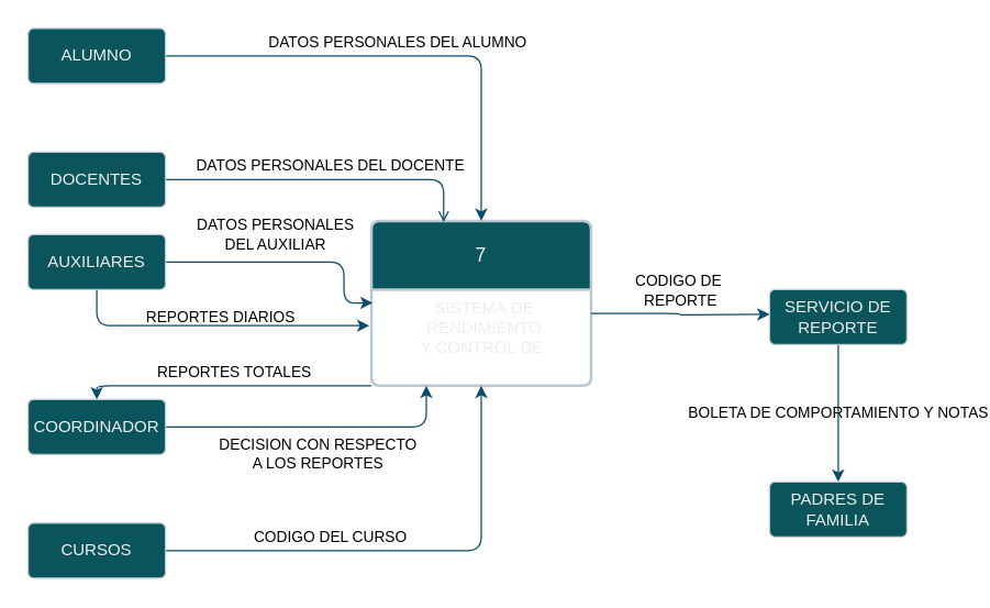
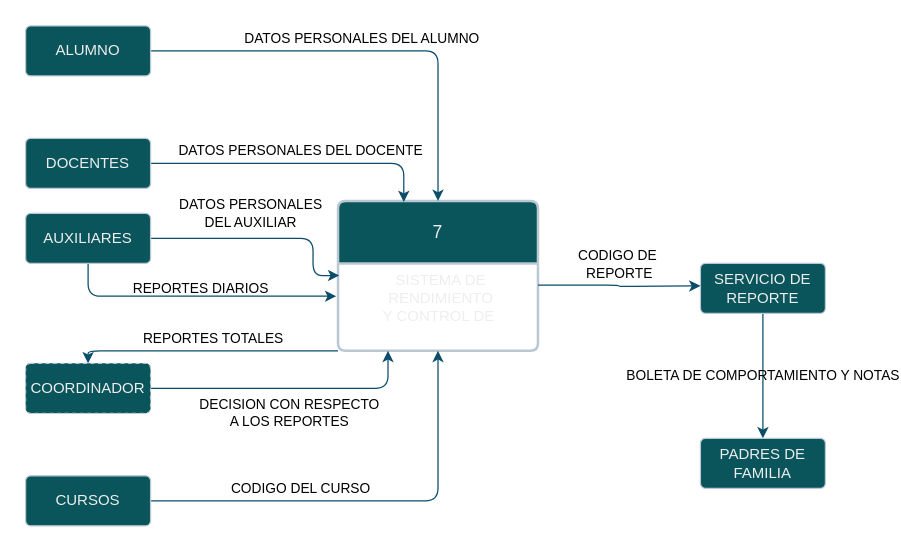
  <mxCell id="0" />
  <mxCell id="1" parent="0" />
  <mxCell id="2" style="edgeStyle=orthogonalEdgeStyle;rounded=1;orthogonalLoop=1;jettySize=auto;html=1;exitX=0.75;exitY=0;exitDx=0;exitDy=0;labelBackgroundColor=none;strokeColor=#0B4D6A;fontColor=default;" edge="1" parent="1" source="4" target="3"><mxGeometry relative="1" as="geometry" /></mxCell>
  <mxCell id="3" value="7" style="swimlane;childLayout=stackLayout;horizontal=1;startSize=50;horizontalStack=0;rounded=1;fontSize=14;fontStyle=0;strokeWidth=2;resizeParent=0;resizeLast=1;shadow=0;dashed=0;align=center;arcSize=4;whiteSpace=wrap;html=1;labelBackgroundColor=none;fillColor=#09555B;strokeColor=#BAC8D3;fontColor=#EEEEEE;" vertex="1" parent="1"><mxGeometry x="270" y="160" width="160" height="120" as="geometry" /></mxCell>
  <mxCell id="4" value="SISTEMA DE&lt;br&gt;&lt;div style=&quot;&quot;&gt;&lt;span style=&quot;background-color: initial;&quot;&gt;RENDIMIENTO&lt;/span&gt;&lt;/div&gt;Y CONTROL DE&amp;nbsp;" style="align=center;strokeColor=none;fillColor=none;spacingLeft=4;fontSize=12;verticalAlign=top;resizable=0;rotatable=0;part=1;html=1;labelBackgroundColor=none;fontColor=#EEEEEE;rounded=1;" vertex="1" parent="3"><mxGeometry y="50" width="160" height="70" as="geometry" /></mxCell>
  <mxCell id="5" value="DATOS PERSONALES DEL ALUMNO" style="edgeStyle=orthogonalEdgeStyle;rounded=1;orthogonalLoop=1;jettySize=auto;html=1;exitX=1;exitY=0.5;exitDx=0;exitDy=0;entryX=0.5;entryY=0;entryDx=0;entryDy=0;labelBackgroundColor=none;strokeColor=#0B4D6A;fontColor=default;" edge="1" parent="1" source="6" target="3"><mxGeometry x="-0.029" y="10" relative="1" as="geometry"><mxPoint x="-1" as="offset" /></mxGeometry></mxCell>
  <mxCell id="6" value="ALUMNO" style="rounded=1;arcSize=10;whiteSpace=wrap;html=1;align=center;labelBackgroundColor=none;fillColor=#09555B;strokeColor=#BAC8D3;fontColor=#EEEEEE;" vertex="1" parent="1"><mxGeometry x="20" y="20" width="100" height="40" as="geometry" /></mxCell>
- <mxCell id="7" value="DATOS PERSONALES DEL DOCENTE" style="edgeStyle=orthogonalEdgeStyle;rounded=1;orthogonalLoop=1;jettySize=auto;html=1;exitX=1;exitY=0.5;exitDx=0;exitDy=0;entryX=0.329;entryY=0.008;entryDx=0;entryDy=0;entryPerimeter=0;labelBackgroundColor=none;strokeColor=#0B4D6A;fontColor=default;endArrow=open;" edge="1" parent="1" source="8" target="3"><mxGeometry x="0.027" y="10" relative="1" as="geometry"><mxPoint as="offset" /></mxGeometry></mxCell>
+ <mxCell id="7" value="DATOS PERSONALES DEL DOCENTE" style="edgeStyle=orthogonalEdgeStyle;rounded=1;orthogonalLoop=1;jettySize=auto;html=1;exitX=1;exitY=0.5;exitDx=0;exitDy=0;entryX=0.329;entryY=0.008;entryDx=0;entryDy=0;entryPerimeter=0;labelBackgroundColor=none;strokeColor=#0B4D6A;fontColor=default;" edge="1" parent="1" source="8" target="3"><mxGeometry x="0.027" y="10" relative="1" as="geometry"><mxPoint as="offset" /></mxGeometry></mxCell>
  <mxCell id="8" value="DOCENTES" style="rounded=1;arcSize=10;whiteSpace=wrap;html=1;align=center;labelBackgroundColor=none;fillColor=#09555B;strokeColor=#BAC8D3;fontColor=#EEEEEE;" vertex="1" parent="1"><mxGeometry x="20" y="110" width="100" height="40" as="geometry" /></mxCell>
  <mxCell id="9" value="DATOS PERSONALES&lt;br&gt;DEL AUXILIAR" style="edgeStyle=orthogonalEdgeStyle;rounded=1;orthogonalLoop=1;jettySize=auto;html=1;exitX=1;exitY=0.5;exitDx=0;exitDy=0;entryX=0.006;entryY=0.139;entryDx=0;entryDy=0;entryPerimeter=0;labelBackgroundColor=none;strokeColor=#0B4D6A;fontColor=default;" edge="1" parent="1" source="11" target="4"><mxGeometry x="-0.115" y="20" relative="1" as="geometry"><Array as="points"><mxPoint x="250" y="190" /><mxPoint x="250" y="220" /></Array><mxPoint as="offset" /></mxGeometry></mxCell>
  <mxCell id="10" value="REPORTES DIARIOS" style="edgeStyle=orthogonalEdgeStyle;rounded=1;orthogonalLoop=1;jettySize=auto;html=1;exitX=0.5;exitY=1;exitDx=0;exitDy=0;entryX=-0.009;entryY=0.375;entryDx=0;entryDy=0;entryPerimeter=0;labelBackgroundColor=none;strokeColor=#0B4D6A;fontColor=default;" edge="1" parent="1" source="11" target="4"><mxGeometry x="0.034" y="6" relative="1" as="geometry"><mxPoint as="offset" /></mxGeometry></mxCell>
  <mxCell id="11" value="AUXILIARES" style="rounded=1;arcSize=10;whiteSpace=wrap;html=1;align=center;labelBackgroundColor=none;fillColor=#09555B;strokeColor=#BAC8D3;fontColor=#EEEEEE;" vertex="1" parent="1"><mxGeometry x="20" y="170" width="100" height="40" as="geometry" /></mxCell>
  <mxCell id="12" value="CODIGO DEL CURSO" style="edgeStyle=orthogonalEdgeStyle;rounded=1;orthogonalLoop=1;jettySize=auto;html=1;exitX=1;exitY=0.5;exitDx=0;exitDy=0;entryX=0.5;entryY=1;entryDx=0;entryDy=0;labelBackgroundColor=none;strokeColor=#0B4D6A;fontColor=default;" edge="1" parent="1" source="13" target="4"><mxGeometry x="-0.314" y="10" relative="1" as="geometry"><mxPoint as="offset" /></mxGeometry></mxCell>
  <mxCell id="13" value="CURSOS" style="rounded=1;arcSize=10;whiteSpace=wrap;html=1;align=center;labelBackgroundColor=none;fillColor=#09555B;strokeColor=#BAC8D3;fontColor=#EEEEEE;" vertex="1" parent="1"><mxGeometry x="20" y="380" width="100" height="40" as="geometry" /></mxCell>
  <mxCell id="14" value="DECISION CON RESPECTO&lt;br&gt;A LOS REPORTES" style="edgeStyle=orthogonalEdgeStyle;rounded=1;orthogonalLoop=1;jettySize=auto;html=1;exitX=1;exitY=0.5;exitDx=0;exitDy=0;entryX=0.25;entryY=1;entryDx=0;entryDy=0;labelBackgroundColor=none;strokeColor=#0B4D6A;fontColor=default;" edge="1" parent="1" source="15" target="4"><mxGeometry x="-0.0" y="-20" relative="1" as="geometry"><mxPoint x="1" as="offset" /></mxGeometry></mxCell>
- <mxCell id="15" value="COORDINADOR" style="rounded=1;arcSize=10;whiteSpace=wrap;html=1;align=center;labelBackgroundColor=none;fillColor=#09555B;strokeColor=#BAC8D3;fontColor=#EEEEEE;" vertex="1" parent="1"><mxGeometry x="20" y="290" width="100" height="40" as="geometry" /></mxCell>
+ <mxCell id="15" value="COORDINADOR" style="rounded=1;arcSize=10;whiteSpace=wrap;html=1;align=center;labelBackgroundColor=none;fillColor=#09555B;strokeColor=#BAC8D3;fontColor=#EEEEEE;dashed=1;" vertex="1" parent="1"><mxGeometry x="20" y="290" width="100" height="40" as="geometry" /></mxCell>
  <mxCell id="16" value="REPORTES TOTALES" style="edgeStyle=orthogonalEdgeStyle;rounded=1;orthogonalLoop=1;jettySize=auto;html=1;exitX=0;exitY=1;exitDx=0;exitDy=0;entryX=0.5;entryY=0;entryDx=0;entryDy=0;labelBackgroundColor=none;strokeColor=#0B4D6A;fontColor=default;" edge="1" parent="1" source="4" target="15"><mxGeometry x="-0.047" y="-10" relative="1" as="geometry"><Array as="points"><mxPoint x="70" y="280" /></Array><mxPoint as="offset" /></mxGeometry></mxCell>
  <mxCell id="17" style="edgeStyle=orthogonalEdgeStyle;rounded=1;orthogonalLoop=1;jettySize=auto;html=1;exitX=0;exitY=0.5;exitDx=0;exitDy=0;entryX=0;entryY=0.5;entryDx=0;entryDy=0;labelBackgroundColor=none;strokeColor=#0B4D6A;fontColor=default;" edge="1" parent="1" source="19" target="19"><mxGeometry relative="1" as="geometry"><mxPoint x="550" y="230" as="targetPoint" /></mxGeometry></mxCell>
  <mxCell id="18" value="BOLETA DE COMPORTAMIENTO Y NOTAS" style="edgeStyle=orthogonalEdgeStyle;rounded=1;orthogonalLoop=1;jettySize=auto;html=1;exitX=0.5;exitY=1;exitDx=0;exitDy=0;entryX=0.5;entryY=0;entryDx=0;entryDy=0;labelBackgroundColor=none;strokeColor=#0B4D6A;fontColor=default;" edge="1" parent="1" source="19" target="21"><mxGeometry relative="1" as="geometry" /></mxCell>
  <mxCell id="19" value="SERVICIO DE&lt;br&gt;REPORTE" style="rounded=1;arcSize=10;whiteSpace=wrap;html=1;align=center;labelBackgroundColor=none;fillColor=#09555B;strokeColor=#BAC8D3;fontColor=#EEEEEE;" vertex="1" parent="1"><mxGeometry x="560" y="210" width="100" height="40" as="geometry" /></mxCell>
  <mxCell id="20" value="CODIGO DE&amp;nbsp;&lt;br&gt;REPORTE" style="edgeStyle=orthogonalEdgeStyle;rounded=1;orthogonalLoop=1;jettySize=auto;html=1;exitX=1;exitY=0.25;exitDx=0;exitDy=0;labelBackgroundColor=none;strokeColor=#0B4D6A;fontColor=default;" edge="1" parent="1" source="4"><mxGeometry x="-0.007" y="18" relative="1" as="geometry"><mxPoint x="560" y="228" as="targetPoint" /><mxPoint x="-18" y="-17" as="offset" /></mxGeometry></mxCell>
  <mxCell id="21" value="PADRES DE FAMILIA" style="rounded=1;arcSize=10;whiteSpace=wrap;html=1;align=center;labelBackgroundColor=none;fillColor=#09555B;strokeColor=#BAC8D3;fontColor=#EEEEEE;" vertex="1" parent="1"><mxGeometry x="560" y="350" width="100" height="40" as="geometry" /></mxCell>
